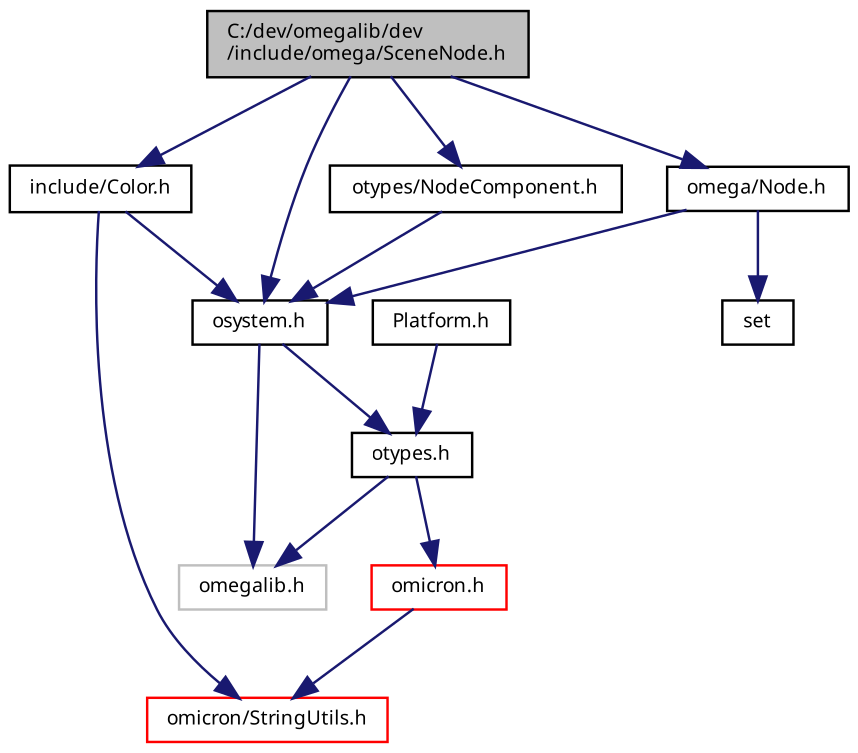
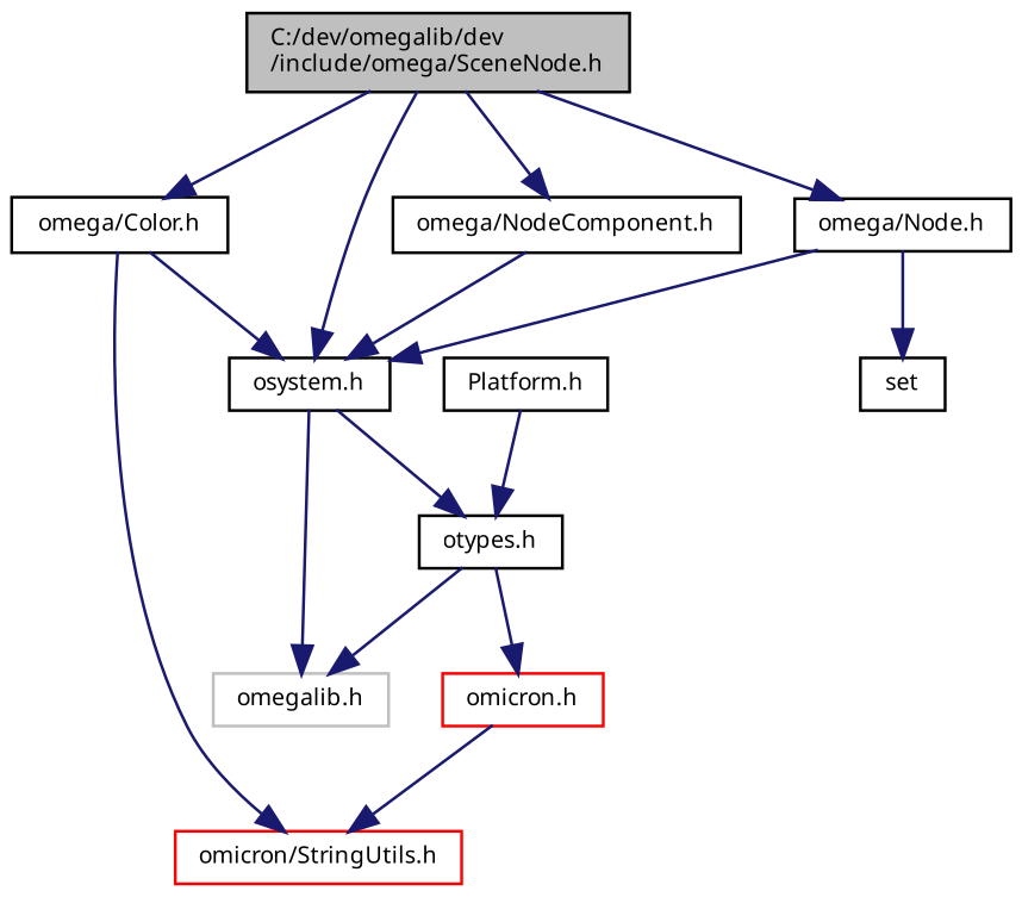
  digraph {
    node [color=black fontname="FreeSans.ttf" fontsize=8 shape=record]
    edge [color=midnightblue fontname="FreeSans.ttf" fontsize=8 labelfontname="FreeSans.ttf" labelfontsize=8 style=solid]
    n1 [fillcolor=grey75 fontcolor=black height=0.2 label="C:/dev/omegalib/dev\l/include/omega/SceneNode.h" style=filled width=0.4]
    n2 [height=0.2 label="osystem.h" width=0.4]
-   n3 [height=0.2 label="otypes/NodeComponent.h" width=0.4]
+   n3 [height=0.2 label="omega/NodeComponent.h" width=0.4]
    n4 [height=0.2 label="omega/Node.h" width=0.4]
-   n5 [height=0.2 label="include/Color.h" width=0.4]
+   n5 [height=0.2 label="omega/Color.h" width=0.4]
    n6 [color=grey75 height=0.2 label="omegalib.h" width=0.4]
    n7 [height=0.2 label="otypes.h" width=0.4]
    n8 [height=0.2 label=set width=0.4]
    n9 [color=red height=0.2 label="omicron/StringUtils.h" width=0.4]
    n10 [color=red height=0.2 label="omicron.h" width=0.4]
    n11 [height=0.2 label="Platform.h" width=0.4]
    n1 -> n2
    n1 -> n3
    n1 -> n4
    n1 -> n5
    n2 -> n6
    n2 -> n7
    n3 -> n2
    n4 -> n2
    n4 -> n8
    n5 -> n2
    n5 -> n9
    n7 -> n6
    n7 -> n10
    n10 -> n9
    n11 -> n7
  }
